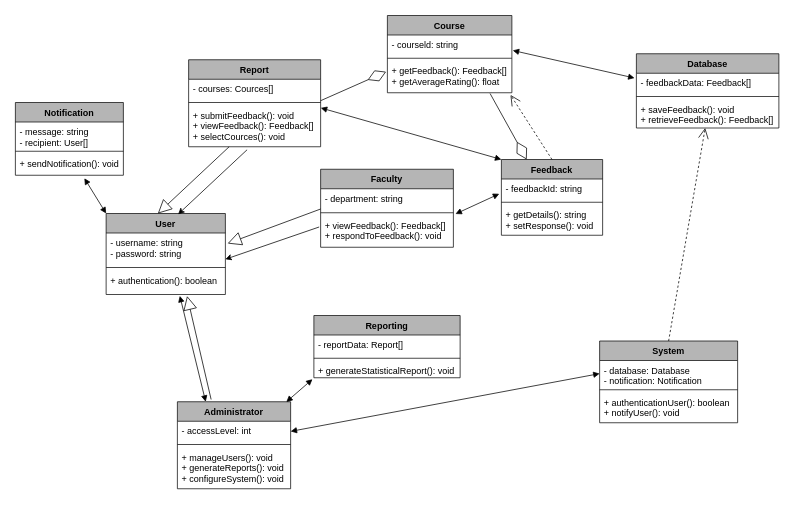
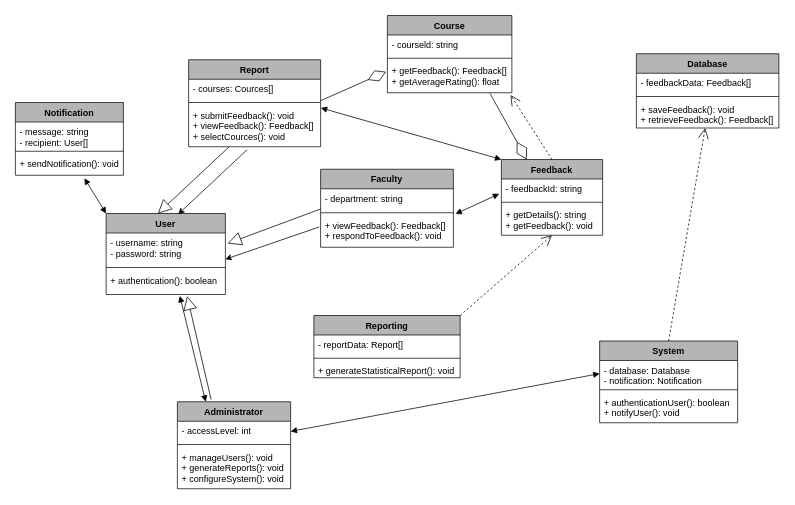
  <mxCell id="0" />
  <mxCell id="1" parent="0" />
  <mxCell id="2" value="User" style="swimlane;fontStyle=1;align=center;verticalAlign=top;childLayout=stackLayout;horizontal=1;startSize=26;horizontalStack=0;resizeParent=1;resizeParentMax=0;resizeLast=0;collapsible=1;marginBottom=0;strokeColor=#0d0d0d;fontColor=#000000;fillColor=#b5b5b5;" parent="1" vertex="1"><mxGeometry x="141" y="284" width="159" height="108" as="geometry" /></mxCell>
  <mxCell id="3" value="- username: string&#10;- password: string" style="text;strokeColor=none;fillColor=none;align=left;verticalAlign=top;spacingLeft=4;spacingRight=4;overflow=hidden;rotatable=0;points=[[0,0.5],[1,0.5]];portConstraint=eastwest;fontColor=#000000;" parent="2" vertex="1"><mxGeometry y="26" width="159" height="42" as="geometry" /></mxCell>
  <mxCell id="4" value="" style="line;strokeWidth=1;fillColor=none;align=left;verticalAlign=middle;spacingTop=-1;spacingLeft=3;spacingRight=3;rotatable=0;labelPosition=right;points=[];portConstraint=eastwest;strokeColor=inherit;fontColor=#000000;" parent="2" vertex="1"><mxGeometry y="68" width="159" height="8" as="geometry" /></mxCell>
  <mxCell id="5" value="+ authentication(): boolean" style="text;strokeColor=none;fillColor=none;align=left;verticalAlign=top;spacingLeft=4;spacingRight=4;overflow=hidden;rotatable=0;points=[[0,0.5],[1,0.5]];portConstraint=eastwest;fontColor=#000000;" parent="2" vertex="1"><mxGeometry y="76" width="159" height="32" as="geometry" /></mxCell>
  <mxCell id="6" value="Report" style="swimlane;fontStyle=1;align=center;verticalAlign=top;childLayout=stackLayout;horizontal=1;startSize=26;horizontalStack=0;resizeParent=1;resizeParentMax=0;resizeLast=0;collapsible=1;marginBottom=0;strokeColor=#0d0d0d;fontColor=#000000;fillColor=#b5b5b5;" parent="1" vertex="1"><mxGeometry x="251" y="79" width="176" height="116" as="geometry" /></mxCell>
  <mxCell id="7" value="- courses: Cources[]" style="text;strokeColor=none;fillColor=none;align=left;verticalAlign=top;spacingLeft=4;spacingRight=4;overflow=hidden;rotatable=0;points=[[0,0.5],[1,0.5]];portConstraint=eastwest;fontColor=#000000;" parent="6" vertex="1"><mxGeometry y="26" width="176" height="27" as="geometry" /></mxCell>
  <mxCell id="8" value="" style="line;strokeWidth=1;fillColor=none;align=left;verticalAlign=middle;spacingTop=-1;spacingLeft=3;spacingRight=3;rotatable=0;labelPosition=right;points=[];portConstraint=eastwest;strokeColor=inherit;fontColor=#000000;" parent="6" vertex="1"><mxGeometry y="53" width="176" height="8" as="geometry" /></mxCell>
  <mxCell id="9" value="+ submitFeedback(): void&#10;+ viewFeedback(): Feedback[]&#10;+ selectCources(): void" style="text;strokeColor=none;fillColor=none;align=left;verticalAlign=top;spacingLeft=4;spacingRight=4;overflow=hidden;rotatable=0;points=[[0,0.5],[1,0.5]];portConstraint=eastwest;fontColor=#000000;" parent="6" vertex="1"><mxGeometry y="61" width="176" height="55" as="geometry" /></mxCell>
  <mxCell id="10" value="Faculty" style="swimlane;fontStyle=1;align=center;verticalAlign=top;childLayout=stackLayout;horizontal=1;startSize=26;horizontalStack=0;resizeParent=1;resizeParentMax=0;resizeLast=0;collapsible=1;marginBottom=0;strokeColor=#0d0d0d;fontColor=#000000;fillColor=#b5b5b5;" parent="1" vertex="1"><mxGeometry x="427" y="225" width="177" height="104" as="geometry" /></mxCell>
  <mxCell id="11" value="- department: string" style="text;strokeColor=none;fillColor=none;align=left;verticalAlign=top;spacingLeft=4;spacingRight=4;overflow=hidden;rotatable=0;points=[[0,0.5],[1,0.5]];portConstraint=eastwest;fontColor=#000000;" parent="10" vertex="1"><mxGeometry y="26" width="177" height="28" as="geometry" /></mxCell>
  <mxCell id="12" value="" style="endArrow=block;endSize=16;endFill=0;html=1;entryX=1.019;entryY=0.333;entryDx=0;entryDy=0;entryPerimeter=0;strokeColor=#000000;" edge="1" parent="10" target="3"><mxGeometry x="0.249" y="-19" width="160" relative="1" as="geometry"><mxPoint y="53" as="sourcePoint" /><mxPoint x="160" y="53" as="targetPoint" /><mxPoint as="offset" /></mxGeometry></mxCell>
  <mxCell id="13" value="" style="line;strokeWidth=1;fillColor=none;align=left;verticalAlign=middle;spacingTop=-1;spacingLeft=3;spacingRight=3;rotatable=0;labelPosition=right;points=[];portConstraint=eastwest;strokeColor=inherit;fontColor=#000000;" parent="10" vertex="1"><mxGeometry y="54" width="177" height="8" as="geometry" /></mxCell>
  <mxCell id="14" value="+ viewFeedback(): Feedback[]&#10;+ respondToFeedback(): void" style="text;strokeColor=none;fillColor=none;align=left;verticalAlign=top;spacingLeft=4;spacingRight=4;overflow=hidden;rotatable=0;points=[[0,0.5],[1,0.5]];portConstraint=eastwest;fontColor=#000000;" parent="10" vertex="1"><mxGeometry y="62" width="177" height="42" as="geometry" /></mxCell>
  <mxCell id="15" value="Administrator" style="swimlane;fontStyle=1;align=center;verticalAlign=top;childLayout=stackLayout;horizontal=1;startSize=26;horizontalStack=0;resizeParent=1;resizeParentMax=0;resizeLast=0;collapsible=1;marginBottom=0;strokeColor=#0d0d0d;fontColor=#000000;fillColor=#b5b5b5;" parent="1" vertex="1"><mxGeometry x="236" y="535" width="151" height="116" as="geometry" /></mxCell>
  <mxCell id="16" value="- accessLevel: int" style="text;strokeColor=none;fillColor=none;align=left;verticalAlign=top;spacingLeft=4;spacingRight=4;overflow=hidden;rotatable=0;points=[[0,0.5],[1,0.5]];portConstraint=eastwest;fontColor=#000000;" parent="15" vertex="1"><mxGeometry y="26" width="151" height="27" as="geometry" /></mxCell>
  <mxCell id="17" value="" style="line;strokeWidth=1;fillColor=none;align=left;verticalAlign=middle;spacingTop=-1;spacingLeft=3;spacingRight=3;rotatable=0;labelPosition=right;points=[];portConstraint=eastwest;strokeColor=inherit;fontColor=#000000;" parent="15" vertex="1"><mxGeometry y="53" width="151" height="8" as="geometry" /></mxCell>
  <mxCell id="18" value="+ manageUsers(): void&#10;+ generateReports(): void&#10;+ configureSystem(): void" style="text;strokeColor=none;fillColor=none;align=left;verticalAlign=top;spacingLeft=4;spacingRight=4;overflow=hidden;rotatable=0;points=[[0,0.5],[1,0.5]];portConstraint=eastwest;fontColor=#000000;" parent="15" vertex="1"><mxGeometry y="61" width="151" height="55" as="geometry" /></mxCell>
  <mxCell id="19" value="Course" style="swimlane;fontStyle=1;align=center;verticalAlign=top;childLayout=stackLayout;horizontal=1;startSize=26;horizontalStack=0;resizeParent=1;resizeParentMax=0;resizeLast=0;collapsible=1;marginBottom=0;strokeColor=#0d0d0d;fontColor=#000000;fillColor=#b5b5b5;" parent="1" vertex="1"><mxGeometry x="516" y="20" width="166" height="103" as="geometry" /></mxCell>
  <mxCell id="20" value="- courseld: string" style="text;strokeColor=none;fillColor=none;align=left;verticalAlign=top;spacingLeft=4;spacingRight=4;overflow=hidden;rotatable=0;points=[[0,0.5],[1,0.5]];portConstraint=eastwest;fontColor=#000000;" parent="19" vertex="1"><mxGeometry y="26" width="166" height="27" as="geometry" /></mxCell>
  <mxCell id="21" value="" style="line;strokeWidth=1;fillColor=none;align=left;verticalAlign=middle;spacingTop=-1;spacingLeft=3;spacingRight=3;rotatable=0;labelPosition=right;points=[];portConstraint=eastwest;strokeColor=inherit;fontColor=#000000;" parent="19" vertex="1"><mxGeometry y="53" width="166" height="8" as="geometry" /></mxCell>
  <mxCell id="22" value="+ getFeedback(): Feedback[]&#10;+ getAverageRating(): float" style="text;strokeColor=none;fillColor=none;align=left;verticalAlign=top;spacingLeft=4;spacingRight=4;overflow=hidden;rotatable=0;points=[[0,0.5],[1,0.5]];portConstraint=eastwest;fontColor=#000000;" parent="19" vertex="1"><mxGeometry y="61" width="166" height="42" as="geometry" /></mxCell>
  <mxCell id="23" value="Feedback" style="swimlane;fontStyle=1;align=center;verticalAlign=top;childLayout=stackLayout;horizontal=1;startSize=26;horizontalStack=0;resizeParent=1;resizeParentMax=0;resizeLast=0;collapsible=1;marginBottom=0;strokeColor=#0d0d0d;fontColor=#000000;fillColor=#b5b5b5;" parent="1" vertex="1"><mxGeometry x="668" y="212" width="135" height="101" as="geometry" /></mxCell>
  <mxCell id="24" value="- feedbackId: string" style="text;strokeColor=none;fillColor=none;align=left;verticalAlign=top;spacingLeft=4;spacingRight=4;overflow=hidden;rotatable=0;points=[[0,0.5],[1,0.5]];portConstraint=eastwest;fontColor=#000000;" parent="23" vertex="1"><mxGeometry y="26" width="135" height="27" as="geometry" /></mxCell>
  <mxCell id="25" value="" style="line;strokeWidth=1;fillColor=none;align=left;verticalAlign=middle;spacingTop=-1;spacingLeft=3;spacingRight=3;rotatable=0;labelPosition=right;points=[];portConstraint=eastwest;strokeColor=inherit;fontColor=#000000;" parent="23" vertex="1"><mxGeometry y="53" width="135" height="8" as="geometry" /></mxCell>
- <mxCell id="26" value="+ getDetails(): string&#10;+ setResponse(): void" style="text;strokeColor=none;fillColor=none;align=left;verticalAlign=top;spacingLeft=4;spacingRight=4;overflow=hidden;rotatable=0;points=[[0,0.5],[1,0.5]];portConstraint=eastwest;fontColor=#000000;" parent="23" vertex="1"><mxGeometry y="61" width="135" height="40" as="geometry" /></mxCell>
+ <mxCell id="26" value="+ getDetails(): string&#10;+ getFeedback(): void" style="text;strokeColor=none;fillColor=none;align=left;verticalAlign=top;spacingLeft=4;spacingRight=4;overflow=hidden;rotatable=0;points=[[0,0.5],[1,0.5]];portConstraint=eastwest;fontColor=#000000;" parent="23" vertex="1"><mxGeometry y="61" width="135" height="40" as="geometry" /></mxCell>
  <mxCell id="27" value="Notification" style="swimlane;fontStyle=1;align=center;verticalAlign=top;childLayout=stackLayout;horizontal=1;startSize=26;horizontalStack=0;resizeParent=1;resizeParentMax=0;resizeLast=0;collapsible=1;marginBottom=0;strokeColor=#0d0d0d;fontColor=#000000;fillColor=#b5b5b5;" parent="1" vertex="1"><mxGeometry x="20" y="136" width="144" height="97" as="geometry" /></mxCell>
  <mxCell id="28" value="- message: string&#10;- recipient: User[]" style="text;strokeColor=none;fillColor=none;align=left;verticalAlign=top;spacingLeft=4;spacingRight=4;overflow=hidden;rotatable=0;points=[[0,0.5],[1,0.5]];portConstraint=eastwest;fontColor=#000000;" parent="27" vertex="1"><mxGeometry y="26" width="144" height="35" as="geometry" /></mxCell>
  <mxCell id="29" value="" style="line;strokeWidth=1;fillColor=none;align=left;verticalAlign=middle;spacingTop=-1;spacingLeft=3;spacingRight=3;rotatable=0;labelPosition=right;points=[];portConstraint=eastwest;strokeColor=inherit;fontColor=#000000;" parent="27" vertex="1"><mxGeometry y="61" width="144" height="8" as="geometry" /></mxCell>
  <mxCell id="30" value="+ sendNotification(): void" style="text;strokeColor=none;fillColor=none;align=left;verticalAlign=top;spacingLeft=4;spacingRight=4;overflow=hidden;rotatable=0;points=[[0,0.5],[1,0.5]];portConstraint=eastwest;fontColor=#000000;" parent="27" vertex="1"><mxGeometry y="69" width="144" height="28" as="geometry" /></mxCell>
  <mxCell id="31" value="Database" style="swimlane;fontStyle=1;align=center;verticalAlign=top;childLayout=stackLayout;horizontal=1;startSize=26;horizontalStack=0;resizeParent=1;resizeParentMax=0;resizeLast=0;collapsible=1;marginBottom=0;strokeColor=#0d0d0d;fontColor=#000000;fillColor=#b5b5b5;" parent="1" vertex="1"><mxGeometry x="848" y="71" width="190" height="99" as="geometry" /></mxCell>
  <mxCell id="32" value="- feedbackData: Feedback[]" style="text;strokeColor=none;fillColor=none;align=left;verticalAlign=top;spacingLeft=4;spacingRight=4;overflow=hidden;rotatable=0;points=[[0,0.5],[1,0.5]];portConstraint=eastwest;fontColor=#000000;" parent="31" vertex="1"><mxGeometry y="26" width="190" height="27" as="geometry" /></mxCell>
  <mxCell id="33" value="" style="line;strokeWidth=1;fillColor=none;align=left;verticalAlign=middle;spacingTop=-1;spacingLeft=3;spacingRight=3;rotatable=0;labelPosition=right;points=[];portConstraint=eastwest;strokeColor=inherit;fontColor=#000000;" parent="31" vertex="1"><mxGeometry y="53" width="190" height="8" as="geometry" /></mxCell>
  <mxCell id="34" value="+ saveFeedback(): void&#10;+ retrieveFeedback(): Feedback[]" style="text;strokeColor=none;fillColor=none;align=left;verticalAlign=top;spacingLeft=4;spacingRight=4;overflow=hidden;rotatable=0;points=[[0,0.5],[1,0.5]];portConstraint=eastwest;fontColor=#000000;" parent="31" vertex="1"><mxGeometry y="61" width="190" height="38" as="geometry" /></mxCell>
  <mxCell id="35" value="Reporting" style="swimlane;fontStyle=1;align=center;verticalAlign=top;childLayout=stackLayout;horizontal=1;startSize=26;horizontalStack=0;resizeParent=1;resizeParentMax=0;resizeLast=0;collapsible=1;marginBottom=0;strokeColor=#0d0d0d;fontColor=#000000;fillColor=#b5b5b5;" parent="1" vertex="1"><mxGeometry x="418" y="420" width="195" height="83" as="geometry" /></mxCell>
  <mxCell id="36" value="- reportData: Report[]" style="text;strokeColor=none;fillColor=none;align=left;verticalAlign=top;spacingLeft=4;spacingRight=4;overflow=hidden;rotatable=0;points=[[0,0.5],[1,0.5]];portConstraint=eastwest;fontColor=#000000;" parent="35" vertex="1"><mxGeometry y="26" width="195" height="27" as="geometry" /></mxCell>
  <mxCell id="37" value="" style="line;strokeWidth=1;fillColor=none;align=left;verticalAlign=middle;spacingTop=-1;spacingLeft=3;spacingRight=3;rotatable=0;labelPosition=right;points=[];portConstraint=eastwest;strokeColor=inherit;fontColor=#000000;" parent="35" vertex="1"><mxGeometry y="53" width="195" height="8" as="geometry" /></mxCell>
  <mxCell id="38" value="+ generateStatisticalReport(): void" style="text;strokeColor=none;fillColor=none;align=left;verticalAlign=top;spacingLeft=4;spacingRight=4;overflow=hidden;rotatable=0;points=[[0,0.5],[1,0.5]];portConstraint=eastwest;fontColor=#000000;" parent="35" vertex="1"><mxGeometry y="61" width="195" height="22" as="geometry" /></mxCell>
  <mxCell id="39" value="System" style="swimlane;fontStyle=1;align=center;verticalAlign=top;childLayout=stackLayout;horizontal=1;startSize=26;horizontalStack=0;resizeParent=1;resizeParentMax=0;resizeLast=0;collapsible=1;marginBottom=0;strokeColor=#0d0d0d;fontColor=#000000;fillColor=#b5b5b5;" parent="1" vertex="1"><mxGeometry x="799" y="454" width="184" height="109" as="geometry" /></mxCell>
  <mxCell id="40" value="- database: Database&#10;- notification: Notification" style="text;strokeColor=none;fillColor=none;align=left;verticalAlign=top;spacingLeft=4;spacingRight=4;overflow=hidden;rotatable=0;points=[[0,0.5],[1,0.5]];portConstraint=eastwest;fontColor=#000000;" parent="39" vertex="1"><mxGeometry y="26" width="184" height="35" as="geometry" /></mxCell>
  <mxCell id="41" value="" style="line;strokeWidth=1;fillColor=none;align=left;verticalAlign=middle;spacingTop=-1;spacingLeft=3;spacingRight=3;rotatable=0;labelPosition=right;points=[];portConstraint=eastwest;strokeColor=inherit;fontColor=#000000;" parent="39" vertex="1"><mxGeometry y="61" width="184" height="8" as="geometry" /></mxCell>
  <mxCell id="42" value="+ authenticationUser(): boolean&#10;+ notifyUser(): void" style="text;strokeColor=none;fillColor=none;align=left;verticalAlign=top;spacingLeft=4;spacingRight=4;overflow=hidden;rotatable=0;points=[[0,0.5],[1,0.5]];portConstraint=eastwest;fontColor=#000000;" parent="39" vertex="1"><mxGeometry y="69" width="184" height="40" as="geometry" /></mxCell>
  <mxCell id="43" style="edgeStyle=none;html=1;exitX=-0.011;exitY=0.357;exitDx=0;exitDy=0;entryX=1;entryY=0.833;entryDx=0;entryDy=0;strokeColor=#000000;fontColor=#000000;exitPerimeter=0;entryPerimeter=0;" parent="1" source="14" target="3" edge="1"><mxGeometry relative="1" as="geometry" /></mxCell>
  <mxCell id="44" style="edgeStyle=none;html=1;exitX=0.443;exitY=1.073;exitDx=0;exitDy=0;entryX=0.604;entryY=0.009;entryDx=0;entryDy=0;strokeColor=#000000;fontColor=#000000;exitPerimeter=0;entryPerimeter=0;" parent="1" source="9" target="2" edge="1"><mxGeometry relative="1" as="geometry" /></mxCell>
  <mxCell id="45" value="" style="endArrow=diamondThin;endFill=0;endSize=24;html=1;strokeColor=#000000;fontColor=#000000;entryX=-0.01;entryY=0.333;entryDx=0;entryDy=0;entryPerimeter=0;" parent="1" target="22" edge="1"><mxGeometry width="160" relative="1" as="geometry"><mxPoint x="427" y="133.6" as="sourcePoint" /><mxPoint x="522" y="76" as="targetPoint" /></mxGeometry></mxCell>
  <mxCell id="46" value="" style="endArrow=block;startArrow=block;endFill=1;startFill=1;html=1;strokeColor=#000000;fontColor=#000000;entryX=0;entryY=0;entryDx=0;entryDy=0;exitX=1.001;exitY=0.058;exitDx=0;exitDy=0;exitPerimeter=0;" parent="1" source="9" target="23" edge="1"><mxGeometry width="160" relative="1" as="geometry"><mxPoint x="427" y="150" as="sourcePoint" /><mxPoint x="587" y="150" as="targetPoint" /></mxGeometry></mxCell>
  <mxCell id="47" value="" style="endArrow=block;startArrow=block;endFill=1;startFill=1;html=1;strokeColor=#000000;fontColor=#000000;entryX=-0.021;entryY=0.733;entryDx=0;entryDy=0;exitX=1.016;exitY=-0.057;exitDx=0;exitDy=0;exitPerimeter=0;entryPerimeter=0;" parent="1" source="14" target="24" edge="1"><mxGeometry width="160" relative="1" as="geometry"><mxPoint x="665.996" y="309" as="sourcePoint" /><mxPoint x="956.82" y="364.81" as="targetPoint" /></mxGeometry></mxCell>
  <mxCell id="48" value="" style="endArrow=block;startArrow=block;endFill=1;startFill=1;html=1;strokeColor=#000000;fontColor=#000000;entryX=0.618;entryY=1.056;entryDx=0;entryDy=0;exitX=0.25;exitY=0;exitDx=0;exitDy=0;entryPerimeter=0;" parent="1" source="15" target="5" edge="1"><mxGeometry width="160" relative="1" as="geometry"><mxPoint x="289.002" y="426.906" as="sourcePoint" /><mxPoint x="367.335" y="398.091" as="targetPoint" /></mxGeometry></mxCell>
- <mxCell id="49" value="" style="endArrow=block;startArrow=block;endFill=1;startFill=1;html=1;strokeColor=#000000;fontColor=#000000;entryX=-0.01;entryY=1.091;entryDx=0;entryDy=0;exitX=0.962;exitY=0.002;exitDx=0;exitDy=0;exitPerimeter=0;entryPerimeter=0;" parent="1" source="15" target="38" edge="1"><mxGeometry width="160" relative="1" as="geometry"><mxPoint x="412.002" y="463.996" as="sourcePoint" /><mxPoint x="490.335" y="435.181" as="targetPoint" /></mxGeometry></mxCell>
  <mxCell id="50" value="" style="endArrow=block;startArrow=block;endFill=1;startFill=1;html=1;strokeColor=#000000;fontColor=#000000;entryX=0;entryY=0.5;entryDx=0;entryDy=0;exitX=1;exitY=0.5;exitDx=0;exitDy=0;" parent="1" source="16" target="40" edge="1"><mxGeometry width="160" relative="1" as="geometry"><mxPoint x="555.662" y="536.406" as="sourcePoint" /><mxPoint x="633.995" y="507.591" as="targetPoint" /></mxGeometry></mxCell>
- <mxCell id="51" value="" style="endArrow=block;startArrow=block;endFill=1;startFill=1;html=1;strokeColor=#000000;fontColor=#000000;entryX=-0.013;entryY=0.237;entryDx=0;entryDy=0;exitX=1.007;exitY=0.763;exitDx=0;exitDy=0;exitPerimeter=0;entryPerimeter=0;" parent="1" source="20" target="32" edge="1"><mxGeometry width="160" relative="1" as="geometry"><mxPoint x="709.002" y="75.996" as="sourcePoint" /><mxPoint x="787.335" y="47.181" as="targetPoint" /></mxGeometry></mxCell>
  <mxCell id="52" value="" style="endArrow=block;startArrow=block;endFill=1;startFill=1;html=1;strokeColor=#000000;fontColor=#000000;entryX=0;entryY=0;entryDx=0;entryDy=0;exitX=0.639;exitY=1.143;exitDx=0;exitDy=0;exitPerimeter=0;" parent="1" source="30" target="2" edge="1"><mxGeometry width="160" relative="1" as="geometry"><mxPoint x="38.002" y="318.816" as="sourcePoint" /><mxPoint x="116.335" y="290.001" as="targetPoint" /></mxGeometry></mxCell>
  <mxCell id="53" value="" style="endArrow=open;endSize=12;dashed=1;html=1;strokeColor=#000000;fontColor=#000000;exitX=0.5;exitY=0;exitDx=0;exitDy=0;entryX=0.989;entryY=1.069;entryDx=0;entryDy=0;entryPerimeter=0;" parent="1" source="23" target="22" edge="1"><mxGeometry width="160" relative="1" as="geometry"><mxPoint x="713" y="197" as="sourcePoint" /><mxPoint x="873" y="197" as="targetPoint" /></mxGeometry></mxCell>
+ <mxCell id="54" value="" style="endArrow=open;endSize=12;dashed=1;html=1;strokeColor=#000000;fontColor=#000000;exitX=1;exitY=0;exitDx=0;exitDy=0;entryX=0.5;entryY=1;entryDx=0;entryDy=0;" parent="1" source="35" target="23" edge="1"><mxGeometry width="160" relative="1" as="geometry"><mxPoint x="619.33" y="415.1" as="sourcePoint" /><mxPoint x="564.004" y="328.998" as="targetPoint" /></mxGeometry></mxCell>
  <mxCell id="55" value="" style="endArrow=open;endSize=12;dashed=1;html=1;strokeColor=#000000;fontColor=#000000;exitX=0.5;exitY=0;exitDx=0;exitDy=0;" parent="1" source="39" target="34" edge="1"><mxGeometry width="160" relative="1" as="geometry"><mxPoint x="755.5" y="232" as="sourcePoint" /><mxPoint x="700.174" y="145.898" as="targetPoint" /></mxGeometry></mxCell>
  <mxCell id="56" value="" style="endArrow=block;endSize=16;endFill=0;html=1;entryX=0.434;entryY=0;entryDx=0;entryDy=0;entryPerimeter=0;strokeColor=#000000;exitX=0.307;exitY=1;exitDx=0;exitDy=0;exitPerimeter=0;" edge="1" parent="1" source="9" target="2"><mxGeometry width="160" relative="1" as="geometry"><mxPoint x="308.98" y="197" as="sourcePoint" /><mxPoint x="185.001" y="242.986" as="targetPoint" /></mxGeometry></mxCell>
  <mxCell id="57" value="" style="endArrow=block;endSize=16;endFill=0;html=1;entryX=0.679;entryY=1.063;entryDx=0;entryDy=0;entryPerimeter=0;strokeColor=#000000;exitX=0.298;exitY=-0.026;exitDx=0;exitDy=0;exitPerimeter=0;" edge="1" parent="1" source="15" target="5"><mxGeometry width="160" relative="1" as="geometry"><mxPoint x="379.49" y="408.01" as="sourcePoint" /><mxPoint x="255.511" y="453.996" as="targetPoint" /></mxGeometry></mxCell>
  <mxCell id="58" value="" style="endArrow=diamondThin;endFill=0;endSize=24;html=1;strokeColor=#000000;fontColor=#000000;entryX=0.25;entryY=0;entryDx=0;entryDy=0;exitX=0.825;exitY=1.024;exitDx=0;exitDy=0;exitPerimeter=0;" edge="1" parent="1" source="22" target="23"><mxGeometry width="160" relative="1" as="geometry"><mxPoint x="632" y="165.61" as="sourcePoint" /><mxPoint x="719.34" y="126.996" as="targetPoint" /></mxGeometry></mxCell>
